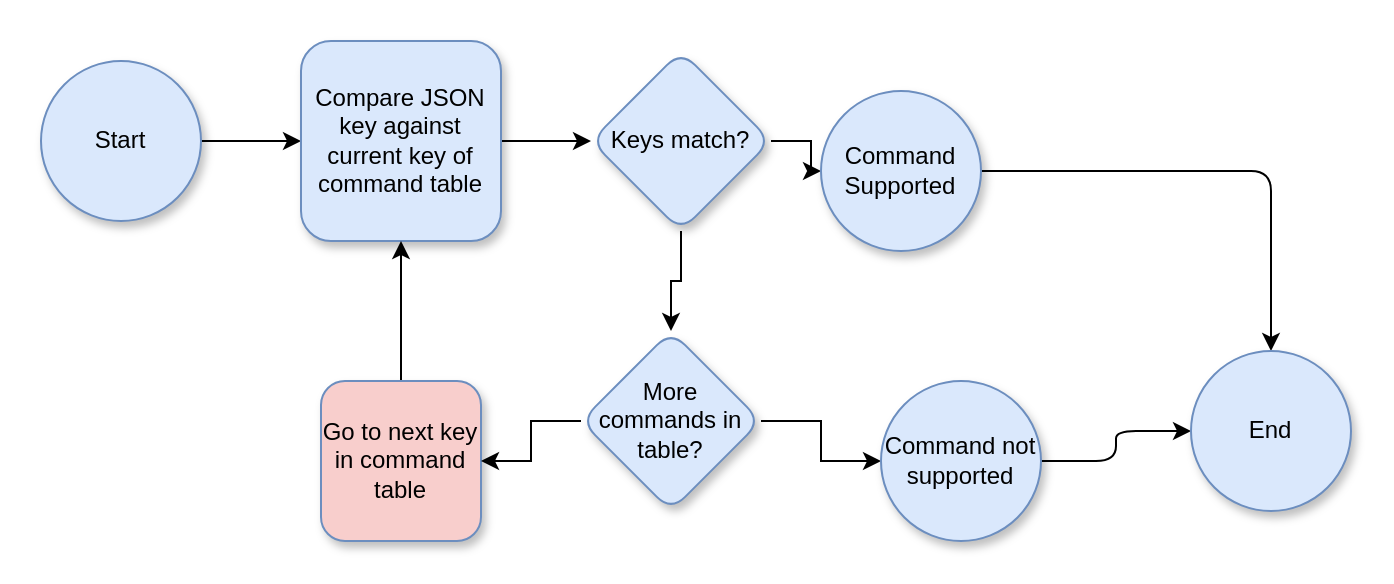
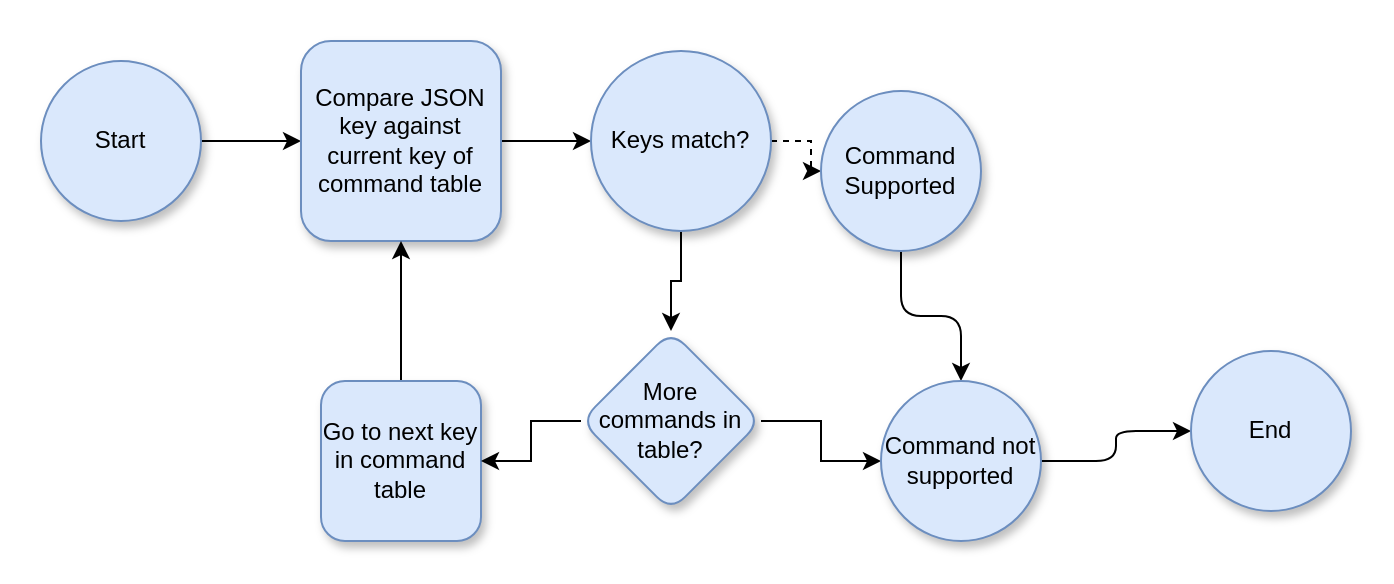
  <mxCell id="0" />
  <mxCell id="1" parent="0" />
  <mxCell id="2" style="edgeStyle=orthogonalEdgeStyle;rounded=1;orthogonalLoop=1;jettySize=auto;html=1;exitX=1;exitY=0.5;exitDx=0;exitDy=0;entryX=0;entryY=0.5;entryDx=0;entryDy=0;" edge="1" parent="1" source="3" target="5"><mxGeometry relative="1" as="geometry" /></mxCell>
  <mxCell id="3" value="Start" style="ellipse;whiteSpace=wrap;html=1;aspect=fixed;fillColor=#dae8fc;strokeColor=#6c8ebf;shadow=1;" vertex="1" parent="1"><mxGeometry x="20" y="30" width="80" height="80" as="geometry" /></mxCell>
  <mxCell id="4" value="" style="edgeStyle=orthogonalEdgeStyle;rounded=0;orthogonalLoop=1;jettySize=auto;html=1;" edge="1" parent="1" source="5" target="10"><mxGeometry relative="1" as="geometry" /></mxCell>
  <mxCell id="5" value="Compare JSON key against current key of command table" style="whiteSpace=wrap;html=1;aspect=fixed;shadow=1;fillColor=#dae8fc;strokeColor=#6c8ebf;rounded=1;" vertex="1" parent="1"><mxGeometry x="150" y="20" width="100" height="100" as="geometry" /></mxCell>
  <mxCell id="6" style="edgeStyle=orthogonalEdgeStyle;rounded=0;orthogonalLoop=1;jettySize=auto;html=1;exitX=0.5;exitY=0;exitDx=0;exitDy=0;" edge="1" parent="1" source="7" target="5"><mxGeometry relative="1" as="geometry" /></mxCell>
- <mxCell id="7" value="Go to next key in command table" style="whiteSpace=wrap;html=1;aspect=fixed;shadow=1;fillColor=#f8cecc;strokeColor=#6c8ebf;rounded=1;" vertex="1" parent="1"><mxGeometry x="160" y="190" width="80" height="80" as="geometry" /></mxCell>
+ <mxCell id="7" value="Go to next key in command table" style="whiteSpace=wrap;html=1;aspect=fixed;shadow=1;fillColor=#dae8fc;strokeColor=#6c8ebf;rounded=1;" vertex="1" parent="1"><mxGeometry x="160" y="190" width="80" height="80" as="geometry" /></mxCell>
  <mxCell id="8" value="" style="edgeStyle=orthogonalEdgeStyle;rounded=0;orthogonalLoop=1;jettySize=auto;html=1;" edge="1" parent="1" source="10" target="13"><mxGeometry relative="1" as="geometry" /></mxCell>
- <mxCell id="9" style="edgeStyle=orthogonalEdgeStyle;rounded=0;orthogonalLoop=1;jettySize=auto;html=1;exitX=1;exitY=0.5;exitDx=0;exitDy=0;" edge="1" parent="1" source="10" target="15"><mxGeometry relative="1" as="geometry" /></mxCell>
- <mxCell id="10" value="Keys match?" style="rhombus;whiteSpace=wrap;html=1;rounded=1;shadow=1;strokeColor=#6c8ebf;fillColor=#dae8fc;" vertex="1" parent="1"><mxGeometry x="295" y="25" width="90" height="90" as="geometry" /></mxCell>
+ <mxCell id="9" style="edgeStyle=orthogonalEdgeStyle;rounded=0;orthogonalLoop=1;jettySize=auto;html=1;exitX=1;exitY=0.5;exitDx=0;exitDy=0;dashed=1;" edge="1" parent="1" source="10" target="15"><mxGeometry relative="1" as="geometry" /></mxCell>
+ <mxCell id="10" value="Keys match?" style="ellipse;whiteSpace=wrap;html=1;shadow=1;strokeColor=#6c8ebf;fillColor=#dae8fc;" vertex="1" parent="1"><mxGeometry x="295" y="25" width="90" height="90" as="geometry" /></mxCell>
  <mxCell id="11" style="edgeStyle=orthogonalEdgeStyle;rounded=0;orthogonalLoop=1;jettySize=auto;html=1;entryX=1;entryY=0.5;entryDx=0;entryDy=0;" edge="1" parent="1" source="13" target="7"><mxGeometry relative="1" as="geometry" /></mxCell>
  <mxCell id="12" style="edgeStyle=orthogonalEdgeStyle;rounded=0;orthogonalLoop=1;jettySize=auto;html=1;exitX=1;exitY=0.5;exitDx=0;exitDy=0;entryX=0;entryY=0.5;entryDx=0;entryDy=0;" edge="1" parent="1" source="13" target="17"><mxGeometry relative="1" as="geometry" /></mxCell>
  <mxCell id="13" value="More commands in table?" style="rhombus;whiteSpace=wrap;html=1;rounded=1;shadow=1;strokeColor=#6c8ebf;fillColor=#dae8fc;" vertex="1" parent="1"><mxGeometry x="290" y="165" width="90" height="90" as="geometry" /></mxCell>
- <mxCell id="14" value="" style="edgeStyle=orthogonalEdgeStyle;rounded=1;orthogonalLoop=1;jettySize=auto;html=1;" edge="1" parent="1" source="15" target="18"><mxGeometry relative="1" as="geometry" /></mxCell>
+ <mxCell id="14" value="" style="edgeStyle=orthogonalEdgeStyle;rounded=1;orthogonalLoop=1;jettySize=auto;html=1;" edge="1" parent="1" source="15" target="17"><mxGeometry relative="1" as="geometry" /></mxCell>
  <mxCell id="15" value="Command Supported" style="ellipse;whiteSpace=wrap;html=1;aspect=fixed;fillColor=#dae8fc;strokeColor=#6c8ebf;shadow=1;" vertex="1" parent="1"><mxGeometry x="410" y="45" width="80" height="80" as="geometry" /></mxCell>
  <mxCell id="16" style="edgeStyle=orthogonalEdgeStyle;rounded=1;orthogonalLoop=1;jettySize=auto;html=1;exitX=1;exitY=0.5;exitDx=0;exitDy=0;entryX=0;entryY=0.5;entryDx=0;entryDy=0;" edge="1" parent="1" source="17" target="18"><mxGeometry relative="1" as="geometry" /></mxCell>
  <mxCell id="17" value="Command not supported" style="ellipse;whiteSpace=wrap;html=1;aspect=fixed;fillColor=#dae8fc;strokeColor=#6c8ebf;shadow=1;" vertex="1" parent="1"><mxGeometry x="440" y="190" width="80" height="80" as="geometry" /></mxCell>
  <mxCell id="18" value="End" style="ellipse;whiteSpace=wrap;html=1;aspect=fixed;fillColor=#dae8fc;strokeColor=#6c8ebf;shadow=1;" vertex="1" parent="1"><mxGeometry x="595" y="175" width="80" height="80" as="geometry" /></mxCell>
